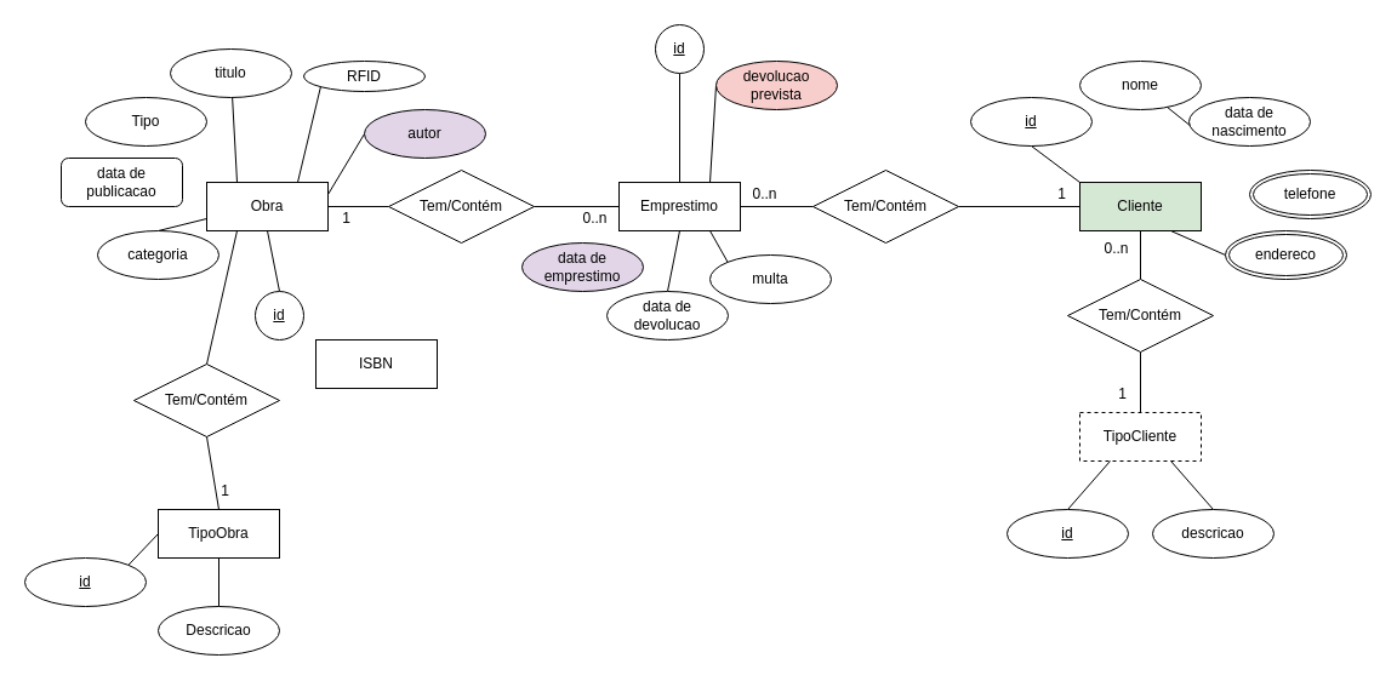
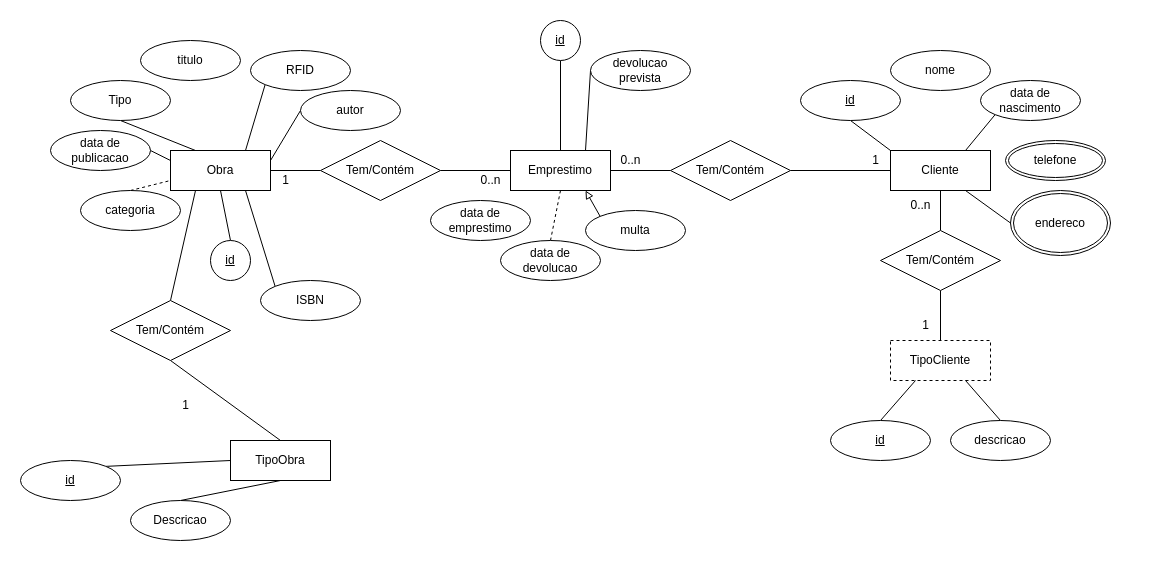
  <mxCell id="0" />
  <mxCell id="1" parent="0" />
  <mxCell id="2" style="rounded=0;orthogonalLoop=1;jettySize=auto;html=1;exitX=0.5;exitY=1;exitDx=0;exitDy=0;entryX=0.5;entryY=0;entryDx=0;entryDy=0;endArrow=none;endFill=0;" edge="1" parent="1" source="7" target="20"><mxGeometry relative="1" as="geometry" /></mxCell>
+ <mxCell id="3" style="rounded=0;orthogonalLoop=1;jettySize=auto;html=1;exitX=0.75;exitY=1;exitDx=0;exitDy=0;entryX=0;entryY=0;entryDx=0;entryDy=0;endArrow=none;endFill=0;" edge="1" parent="1" source="7" target="14"><mxGeometry relative="1" as="geometry" /></mxCell>
  <mxCell id="4" style="rounded=0;orthogonalLoop=1;jettySize=auto;html=1;exitX=1;exitY=0.25;exitDx=0;exitDy=0;entryX=0;entryY=0.5;entryDx=0;entryDy=0;endArrow=none;endFill=0;" edge="1" parent="1" source="7" target="13"><mxGeometry relative="1" as="geometry" /></mxCell>
- <mxCell id="5" style="rounded=0;orthogonalLoop=1;jettySize=auto;html=1;exitX=0.25;exitY=0;exitDx=0;exitDy=0;endArrow=none;endFill=0;" edge="1" parent="1" source="7" target="8"><mxGeometry relative="1" as="geometry" /></mxCell>
+ <mxCell id="5" style="rounded=0;orthogonalLoop=1;jettySize=auto;html=1;exitX=0.25;exitY=0;exitDx=0;exitDy=0;entryX=0.5;entryY=1;entryDx=0;entryDy=0;endArrow=none;endFill=0;" edge="1" parent="1" source="7" target="12"><mxGeometry relative="1" as="geometry" /></mxCell>
  <mxCell id="6" style="rounded=0;orthogonalLoop=1;jettySize=auto;html=1;exitX=0.25;exitY=1;exitDx=0;exitDy=0;entryX=0.5;entryY=0;entryDx=0;entryDy=0;endArrow=none;endFill=0;" edge="1" parent="1" source="7" target="23"><mxGeometry relative="1" as="geometry" /></mxCell>
  <mxCell id="7" value="Obra" style="whiteSpace=wrap;html=1;align=center;" vertex="1" parent="1"><mxGeometry x="170" y="150" width="100" height="40" as="geometry" /></mxCell>
  <mxCell id="8" value="titulo" style="ellipse;whiteSpace=wrap;html=1;align=center;" vertex="1" parent="1"><mxGeometry x="140" y="40" width="100" height="40" as="geometry" /></mxCell>
  <mxCell id="9" style="rounded=0;orthogonalLoop=1;jettySize=auto;html=1;exitX=0;exitY=0.5;exitDx=0;exitDy=0;entryX=1;entryY=0;entryDx=0;entryDy=0;endArrow=none;endFill=0;" edge="1" parent="1" source="11" target="21"><mxGeometry relative="1" as="geometry"><mxPoint x="10" y="440" as="sourcePoint" /></mxGeometry></mxCell>
  <mxCell id="10" style="rounded=0;orthogonalLoop=1;jettySize=auto;html=1;exitX=0.5;exitY=1;exitDx=0;exitDy=0;entryX=0.5;entryY=0;entryDx=0;entryDy=0;endArrow=none;endFill=0;" edge="1" parent="1" source="11" target="19"><mxGeometry relative="1" as="geometry" /></mxCell>
- <mxCell id="11" value="TipoObra" style="whiteSpace=wrap;html=1;align=center;" vertex="1" parent="1"><mxGeometry x="130" y="420" width="100" height="40" as="geometry" /></mxCell>
+ <mxCell id="11" value="TipoObra" style="whiteSpace=wrap;html=1;align=center;" vertex="1" parent="1"><mxGeometry x="230" y="440" width="100" height="40" as="geometry" /></mxCell>
  <mxCell id="12" value="Tipo" style="ellipse;whiteSpace=wrap;html=1;align=center;" vertex="1" parent="1"><mxGeometry x="70" y="80" width="100" height="40" as="geometry" /></mxCell>
- <mxCell id="13" value="autor" style="ellipse;whiteSpace=wrap;html=1;align=center;fillColor=#e1d5e7;" vertex="1" parent="1"><mxGeometry x="300" y="90" width="100" height="40" as="geometry" /></mxCell>
- <mxCell id="14" value="ISBN" style="whiteSpace=wrap;html=1;align=center;rounded=0;" vertex="1" parent="1"><mxGeometry x="260" y="280" width="100" height="40" as="geometry" /></mxCell>
- <mxCell id="16" value="data de publicacao" style="whiteSpace=wrap;html=1;align=center;rounded=1;" vertex="1" parent="1"><mxGeometry x="50" y="130" width="100" height="40" as="geometry" /></mxCell>
- <mxCell id="17" style="rounded=0;orthogonalLoop=1;jettySize=auto;html=1;exitX=0.5;exitY=0;exitDx=0;exitDy=0;entryX=0;entryY=0.75;entryDx=0;entryDy=0;endArrow=none;endFill=0;" edge="1" parent="1" source="18" target="7"><mxGeometry relative="1" as="geometry" /></mxCell>
+ <mxCell id="13" value="autor" style="ellipse;whiteSpace=wrap;html=1;align=center;" vertex="1" parent="1"><mxGeometry x="300" y="90" width="100" height="40" as="geometry" /></mxCell>
+ <mxCell id="14" value="ISBN" style="ellipse;whiteSpace=wrap;html=1;align=center;" vertex="1" parent="1"><mxGeometry x="260" y="280" width="100" height="40" as="geometry" /></mxCell>
+ <mxCell id="15" style="rounded=0;orthogonalLoop=1;jettySize=auto;html=1;exitX=1;exitY=0.5;exitDx=0;exitDy=0;entryX=0;entryY=0.25;entryDx=0;entryDy=0;endArrow=none;endFill=0;" edge="1" parent="1" source="16" target="7"><mxGeometry relative="1" as="geometry" /></mxCell>
+ <mxCell id="16" value="data de publicacao" style="ellipse;whiteSpace=wrap;html=1;align=center;" vertex="1" parent="1"><mxGeometry x="50" y="130" width="100" height="40" as="geometry" /></mxCell>
+ <mxCell id="17" style="rounded=0;orthogonalLoop=1;jettySize=auto;html=1;exitX=0.5;exitY=0;exitDx=0;exitDy=0;entryX=0;entryY=0.75;entryDx=0;entryDy=0;endArrow=none;endFill=0;dashed=1;" edge="1" parent="1" source="18" target="7"><mxGeometry relative="1" as="geometry" /></mxCell>
  <mxCell id="18" value="categoria" style="ellipse;whiteSpace=wrap;html=1;align=center;" vertex="1" parent="1"><mxGeometry x="80" y="190" width="100" height="40" as="geometry" /></mxCell>
  <mxCell id="19" value="Descricao" style="ellipse;whiteSpace=wrap;html=1;align=center;" vertex="1" parent="1"><mxGeometry x="130" y="500" width="100" height="40" as="geometry" /></mxCell>
  <mxCell id="20" value="id" style="ellipse;whiteSpace=wrap;html=1;align=center;fontStyle=4;" vertex="1" parent="1"><mxGeometry x="210" y="240" width="40" height="40" as="geometry" /></mxCell>
  <mxCell id="21" value="id" style="ellipse;whiteSpace=wrap;html=1;align=center;fontStyle=4;" vertex="1" parent="1"><mxGeometry x="20" y="460" width="100" height="40" as="geometry" /></mxCell>
  <mxCell id="22" style="rounded=0;orthogonalLoop=1;jettySize=auto;html=1;exitX=0.5;exitY=1;exitDx=0;exitDy=0;entryX=0.5;entryY=0;entryDx=0;entryDy=0;endArrow=none;endFill=0;" edge="1" parent="1" source="23" target="11"><mxGeometry relative="1" as="geometry" /></mxCell>
  <mxCell id="23" value="Tem/Contém" style="shape=rhombus;perimeter=rhombusPerimeter;whiteSpace=wrap;html=1;align=center;" vertex="1" parent="1"><mxGeometry y="300" width="120" height="60" as="geometry" x="110" /></mxCell>
  <mxCell id="24" value="1" style="text;html=1;align=center;verticalAlign=middle;resizable=0;points=[];autosize=1;strokeColor=none;fillColor=none;" vertex="1" parent="1"><mxGeometry x="170" y="390" width="30" height="30" as="geometry" /></mxCell>
  <mxCell id="25" value="1" style="text;html=1;align=center;verticalAlign=middle;resizable=0;points=[];autosize=1;strokeColor=none;fillColor=none;" vertex="1" parent="1"><mxGeometry x="270" y="165" width="30" height="30" as="geometry" /></mxCell>
- <mxCell id="26" value="Cliente" style="whiteSpace=wrap;html=1;align=center;fillColor=#d5e8d4;" vertex="1" parent="1"><mxGeometry x="890" y="150" width="100" height="40" as="geometry" /></mxCell>
+ <mxCell id="26" value="Cliente" style="whiteSpace=wrap;html=1;align=center;" vertex="1" parent="1"><mxGeometry x="890" y="150" width="100" height="40" as="geometry" /></mxCell>
  <mxCell id="27" value="nome" style="ellipse;whiteSpace=wrap;html=1;align=center;" vertex="1" parent="1"><mxGeometry x="890" y="50" width="100" height="40" as="geometry" /></mxCell>
  <mxCell id="28" style="rounded=0;orthogonalLoop=1;jettySize=auto;html=1;exitX=0.5;exitY=1;exitDx=0;exitDy=0;entryX=0;entryY=0;entryDx=0;entryDy=0;strokeColor=default;endArrow=none;endFill=0;" edge="1" parent="1" source="29" target="26"><mxGeometry relative="1" as="geometry" /></mxCell>
  <mxCell id="29" value="id" style="ellipse;whiteSpace=wrap;html=1;align=center;fontStyle=4;" vertex="1" parent="1"><mxGeometry x="800" y="80" width="100" height="40" as="geometry" /></mxCell>
- <mxCell id="30" style="rounded=0;orthogonalLoop=1;jettySize=auto;html=1;exitX=0;exitY=1;exitDx=0;exitDy=0;strokeColor=default;endArrow=none;endFill=0;" edge="1" parent="1" source="31" target="27"><mxGeometry relative="1" as="geometry" /></mxCell>
+ <mxCell id="30" style="rounded=0;orthogonalLoop=1;jettySize=auto;html=1;exitX=0;exitY=1;exitDx=0;exitDy=0;entryX=0.75;entryY=0;entryDx=0;entryDy=0;strokeColor=default;endArrow=none;endFill=0;" edge="1" parent="1" source="31" target="26"><mxGeometry relative="1" as="geometry" /></mxCell>
  <mxCell id="31" value="data de nascimento" style="ellipse;whiteSpace=wrap;html=1;align=center;" vertex="1" parent="1"><mxGeometry x="980" y="80" width="100" height="40" as="geometry" /></mxCell>
- <mxCell id="32" value="telefone" style="ellipse;shape=doubleEllipse;margin=3;whiteSpace=wrap;html=1;align=center;" vertex="1" parent="1"><mxGeometry x="1030" y="140" width="100" height="40" as="geometry" /></mxCell>
+ <mxCell id="32" value="telefone" style="ellipse;shape=doubleEllipse;margin=3;whiteSpace=wrap;html=1;align=center;" vertex="1" parent="1"><mxGeometry x="1005" y="140" width="100" height="40" as="geometry" /></mxCell>
  <mxCell id="33" style="rounded=0;orthogonalLoop=1;jettySize=auto;html=1;exitX=0;exitY=0.5;exitDx=0;exitDy=0;entryX=0.75;entryY=1;entryDx=0;entryDy=0;strokeColor=default;endArrow=none;endFill=0;" edge="1" parent="1" source="34" target="26"><mxGeometry relative="1" as="geometry" /></mxCell>
- <mxCell id="34" value="endereco" style="ellipse;shape=doubleEllipse;margin=3;whiteSpace=wrap;html=1;align=center;" vertex="1" parent="1"><mxGeometry x="1010" y="190" width="100" height="40" as="geometry" /></mxCell>
+ <mxCell id="34" value="endereco" style="ellipse;shape=doubleEllipse;margin=3;whiteSpace=wrap;html=1;align=center;" vertex="1" parent="1"><mxGeometry x="1010" y="190" width="100" height="65" as="geometry" /></mxCell>
  <mxCell id="35" value="TipoCliente" style="whiteSpace=wrap;html=1;align=center;dashed=1;" vertex="1" parent="1"><mxGeometry x="890" y="340" width="100" height="40" as="geometry" /></mxCell>
  <mxCell id="36" style="rounded=0;orthogonalLoop=1;jettySize=auto;html=1;exitX=0.5;exitY=0;exitDx=0;exitDy=0;entryX=0.25;entryY=1;entryDx=0;entryDy=0;endArrow=none;endFill=0;" edge="1" parent="1" source="37" target="35"><mxGeometry relative="1" as="geometry" /></mxCell>
  <mxCell id="37" value="id" style="ellipse;whiteSpace=wrap;html=1;align=center;fontStyle=4;" vertex="1" parent="1"><mxGeometry x="830" y="420" width="100" height="40" as="geometry" /></mxCell>
  <mxCell id="38" style="rounded=0;orthogonalLoop=1;jettySize=auto;html=1;exitX=0.5;exitY=0;exitDx=0;exitDy=0;entryX=0.75;entryY=1;entryDx=0;entryDy=0;endArrow=none;endFill=0;" edge="1" parent="1" source="39" target="35"><mxGeometry relative="1" as="geometry" /></mxCell>
  <mxCell id="39" value="descricao" style="ellipse;whiteSpace=wrap;html=1;align=center;" vertex="1" parent="1"><mxGeometry x="950" y="420" width="100" height="40" as="geometry" /></mxCell>
  <mxCell id="40" style="rounded=0;orthogonalLoop=1;jettySize=auto;html=1;exitX=0.5;exitY=1;exitDx=0;exitDy=0;endArrow=none;endFill=0;" edge="1" parent="1" source="42" target="35"><mxGeometry relative="1" as="geometry" /></mxCell>
  <mxCell id="41" style="rounded=0;orthogonalLoop=1;jettySize=auto;html=1;exitX=0.5;exitY=0;exitDx=0;exitDy=0;entryX=0.5;entryY=1;entryDx=0;entryDy=0;endArrow=none;endFill=0;" edge="1" parent="1" source="42" target="26"><mxGeometry relative="1" as="geometry" /></mxCell>
  <mxCell id="42" value="Tem/Contém" style="shape=rhombus;perimeter=rhombusPerimeter;whiteSpace=wrap;html=1;align=center;" vertex="1" parent="1"><mxGeometry x="880" y="230" width="120" height="60" as="geometry" /></mxCell>
  <mxCell id="43" value="0..n" style="text;html=1;align=center;verticalAlign=middle;resizable=0;points=[];autosize=1;strokeColor=none;fillColor=none;" vertex="1" parent="1"><mxGeometry x="900" y="190" width="40" height="30" as="geometry" /></mxCell>
  <mxCell id="44" value="1" style="text;html=1;align=center;verticalAlign=middle;resizable=0;points=[];autosize=1;strokeColor=none;fillColor=none;" vertex="1" parent="1"><mxGeometry x="910" y="310" width="30" height="30" as="geometry" /></mxCell>
  <mxCell id="45" style="rounded=0;orthogonalLoop=1;jettySize=auto;html=1;exitX=0;exitY=1;exitDx=0;exitDy=0;entryX=0.75;entryY=0;entryDx=0;entryDy=0;endArrow=none;endFill=0;" edge="1" parent="1" source="46" target="7"><mxGeometry relative="1" as="geometry" /></mxCell>
- <mxCell id="46" value="RFID" style="ellipse;whiteSpace=wrap;html=1;align=center;" vertex="1" parent="1"><mxGeometry x="250" y="50" width="100" height="25" as="geometry" /></mxCell>
+ <mxCell id="46" value="RFID" style="ellipse;whiteSpace=wrap;html=1;align=center;" vertex="1" parent="1"><mxGeometry x="250" y="50" width="100" height="40" as="geometry" /></mxCell>
  <mxCell id="47" value="Emprestimo" style="whiteSpace=wrap;html=1;align=center;" vertex="1" parent="1"><mxGeometry x="510" y="150" width="100" height="40" as="geometry" /></mxCell>
  <mxCell id="48" style="rounded=0;orthogonalLoop=1;jettySize=auto;html=1;exitX=0.5;exitY=1;exitDx=0;exitDy=0;entryX=0.5;entryY=0;entryDx=0;entryDy=0;endArrow=none;endFill=0;" edge="1" parent="1" source="49" target="47"><mxGeometry relative="1" as="geometry" /></mxCell>
  <mxCell id="49" value="id" style="ellipse;whiteSpace=wrap;html=1;align=center;fontStyle=4;" vertex="1" parent="1"><mxGeometry x="540" y="20" width="40" height="40" as="geometry" /></mxCell>
- <mxCell id="50" value="data de emprestimo" style="ellipse;whiteSpace=wrap;html=1;align=center;fillColor=#e1d5e7;" vertex="1" parent="1"><mxGeometry x="430" y="200" width="100" height="40" as="geometry" /></mxCell>
- <mxCell id="51" style="rounded=0;orthogonalLoop=1;jettySize=auto;html=1;exitX=0.5;exitY=0;exitDx=0;exitDy=0;entryX=0.5;entryY=1;entryDx=0;entryDy=0;endArrow=none;endFill=0;" edge="1" parent="1" source="52" target="47"><mxGeometry relative="1" as="geometry" /></mxCell>
+ <mxCell id="50" value="data de emprestimo" style="ellipse;whiteSpace=wrap;html=1;align=center;" vertex="1" parent="1"><mxGeometry x="430" y="200" width="100" height="40" as="geometry" /></mxCell>
+ <mxCell id="51" style="rounded=0;orthogonalLoop=1;jettySize=auto;html=1;exitX=0.5;exitY=0;exitDx=0;exitDy=0;entryX=0.5;entryY=1;entryDx=0;entryDy=0;endArrow=none;endFill=0;dashed=1;" edge="1" parent="1" source="52" target="47"><mxGeometry relative="1" as="geometry" /></mxCell>
  <mxCell id="52" value="data de devolucao" style="ellipse;whiteSpace=wrap;html=1;align=center;" vertex="1" parent="1"><mxGeometry x="500" y="240" width="100" height="40" as="geometry" /></mxCell>
  <mxCell id="53" value="multa" style="ellipse;whiteSpace=wrap;html=1;align=center;" vertex="1" parent="1"><mxGeometry x="585" y="210" width="100" height="40" as="geometry" /></mxCell>
  <mxCell id="54" style="rounded=0;orthogonalLoop=1;jettySize=auto;html=1;exitX=0;exitY=0.5;exitDx=0;exitDy=0;entryX=0.75;entryY=0;entryDx=0;entryDy=0;endArrow=none;endFill=0;" edge="1" parent="1" source="55" target="47"><mxGeometry relative="1" as="geometry" /></mxCell>
- <mxCell id="55" value="devolucao prevista" style="ellipse;whiteSpace=wrap;html=1;align=center;fillColor=#f8cecc;" vertex="1" parent="1"><mxGeometry x="590" y="50" width="100" height="40" as="geometry" /></mxCell>
+ <mxCell id="55" value="devolucao prevista" style="ellipse;whiteSpace=wrap;html=1;align=center;" vertex="1" parent="1"><mxGeometry x="590" y="50" width="100" height="40" as="geometry" /></mxCell>
  <mxCell id="56" style="edgeStyle=orthogonalEdgeStyle;rounded=0;orthogonalLoop=1;jettySize=auto;html=1;exitX=1;exitY=0.5;exitDx=0;exitDy=0;entryX=0;entryY=0.5;entryDx=0;entryDy=0;endArrow=none;endFill=0;" edge="1" parent="1" source="58" target="47"><mxGeometry relative="1" as="geometry" /></mxCell>
  <mxCell id="57" style="rounded=0;orthogonalLoop=1;jettySize=auto;html=1;exitX=0;exitY=0.5;exitDx=0;exitDy=0;entryX=1;entryY=0.5;entryDx=0;entryDy=0;endArrow=none;endFill=0;" edge="1" parent="1" source="58" target="7"><mxGeometry relative="1" as="geometry" /></mxCell>
  <mxCell id="58" value="Tem/Contém" style="shape=rhombus;perimeter=rhombusPerimeter;whiteSpace=wrap;html=1;align=center;" vertex="1" parent="1"><mxGeometry x="320" y="140" width="120" height="60" as="geometry" /></mxCell>
  <mxCell id="59" style="edgeStyle=orthogonalEdgeStyle;rounded=0;orthogonalLoop=1;jettySize=auto;html=1;exitX=1;exitY=0.5;exitDx=0;exitDy=0;endArrow=none;endFill=0;" edge="1" parent="1" source="60" target="26"><mxGeometry relative="1" as="geometry" /></mxCell>
  <mxCell id="60" value="Tem/Contém" style="shape=rhombus;perimeter=rhombusPerimeter;whiteSpace=wrap;html=1;align=center;" vertex="1" parent="1"><mxGeometry x="670" y="140" width="120" height="60" as="geometry" /></mxCell>
  <mxCell id="61" style="edgeStyle=orthogonalEdgeStyle;rounded=0;orthogonalLoop=1;jettySize=auto;html=1;exitX=0;exitY=0.5;exitDx=0;exitDy=0;entryX=1;entryY=0.5;entryDx=0;entryDy=0;endArrow=none;endFill=0;" edge="1" parent="1" source="60" target="47"><mxGeometry relative="1" as="geometry" /></mxCell>
  <mxCell id="62" value="0..n" style="text;html=1;align=center;verticalAlign=middle;resizable=0;points=[];autosize=1;strokeColor=none;fillColor=none;" vertex="1" parent="1"><mxGeometry x="470" y="165" width="40" height="30" as="geometry" /></mxCell>
  <mxCell id="63" value="0..n" style="text;html=1;align=center;verticalAlign=middle;resizable=0;points=[];autosize=1;strokeColor=none;fillColor=none;" vertex="1" parent="1"><mxGeometry x="610" y="145" width="40" height="30" as="geometry" /></mxCell>
  <mxCell id="64" value="1" style="text;html=1;align=center;verticalAlign=middle;resizable=0;points=[];autosize=1;strokeColor=none;fillColor=none;" vertex="1" parent="1"><mxGeometry x="860" y="145" width="30" height="30" as="geometry" /></mxCell>
- <mxCell id="65" style="rounded=0;orthogonalLoop=1;jettySize=auto;html=1;exitX=0;exitY=0;exitDx=0;exitDy=0;entryX=0.75;entryY=1;entryDx=0;entryDy=0;endArrow=none;endFill=0;" edge="1" parent="1" source="53" target="47"><mxGeometry relative="1" as="geometry" /></mxCell>
+ <mxCell id="65" style="rounded=0;orthogonalLoop=1;jettySize=auto;html=1;exitX=0;exitY=0;exitDx=0;exitDy=0;entryX=0.75;entryY=1;entryDx=0;entryDy=0;endArrow=block;endFill=0;" edge="1" parent="1" source="53" target="47"><mxGeometry relative="1" as="geometry" /></mxCell>
